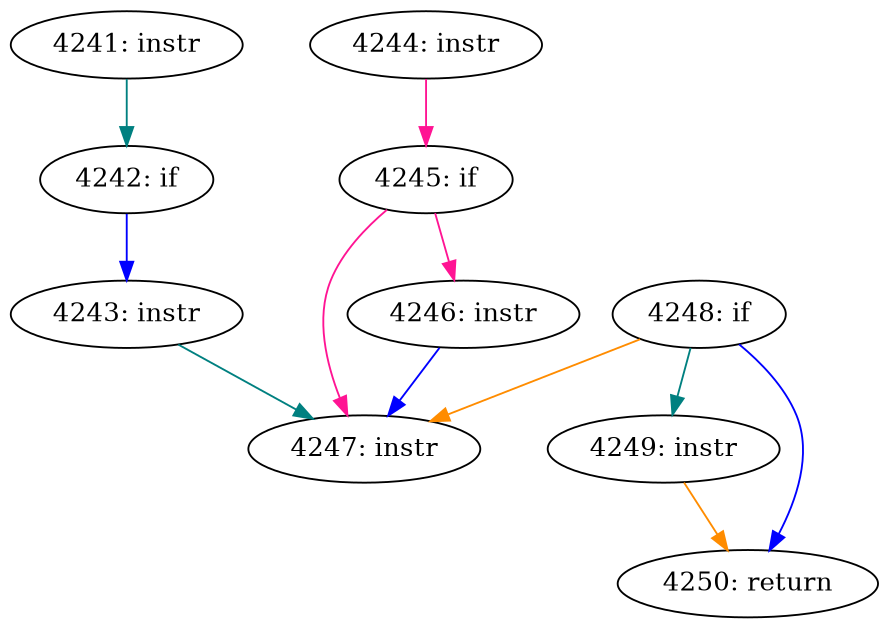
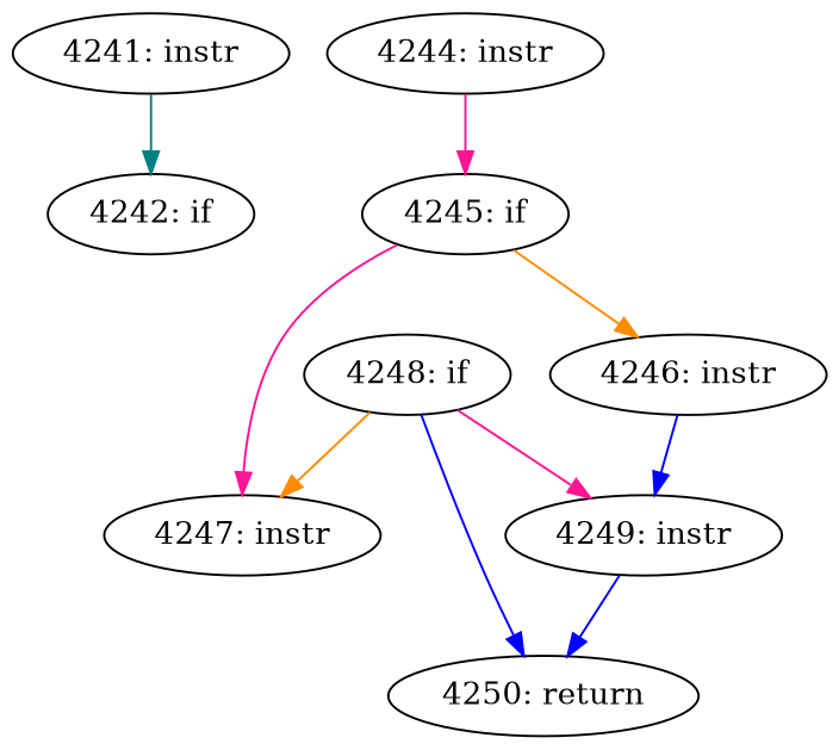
  digraph {
    edge [color=blue]
    n1 [label="4241: instr"]
    n2 [label="4242: if"]
-   n3 [label="4243: instr"]
    n4 [label="4247: instr"]
    n5 [label="4244: instr"]
    n6 [label="4245: if"]
    n7 [label="4246: instr"]
    n8 [label="4248: if"]
    n9 [label="4249: instr"]
    n10 [label="4250: return"]
    n1 -> n2 [color=teal]
-   n2 -> n3
-   n3 -> n4 [color=teal]
    n5 -> n6 [color=deeppink]
    n6 -> n4 [color=deeppink]
-   n6 -> n7 [color=deeppink]
-   n7 -> n4
+   n6 -> n7 [color=darkorange]
+   n7 -> n9
    n8 -> n4 [color=darkorange]
-   n8 -> n9 [color=teal]
+   n8 -> n9 [color=deeppink]
    n8 -> n10
-   n9 -> n10 [color=darkorange]
+   n9 -> n10
  }
